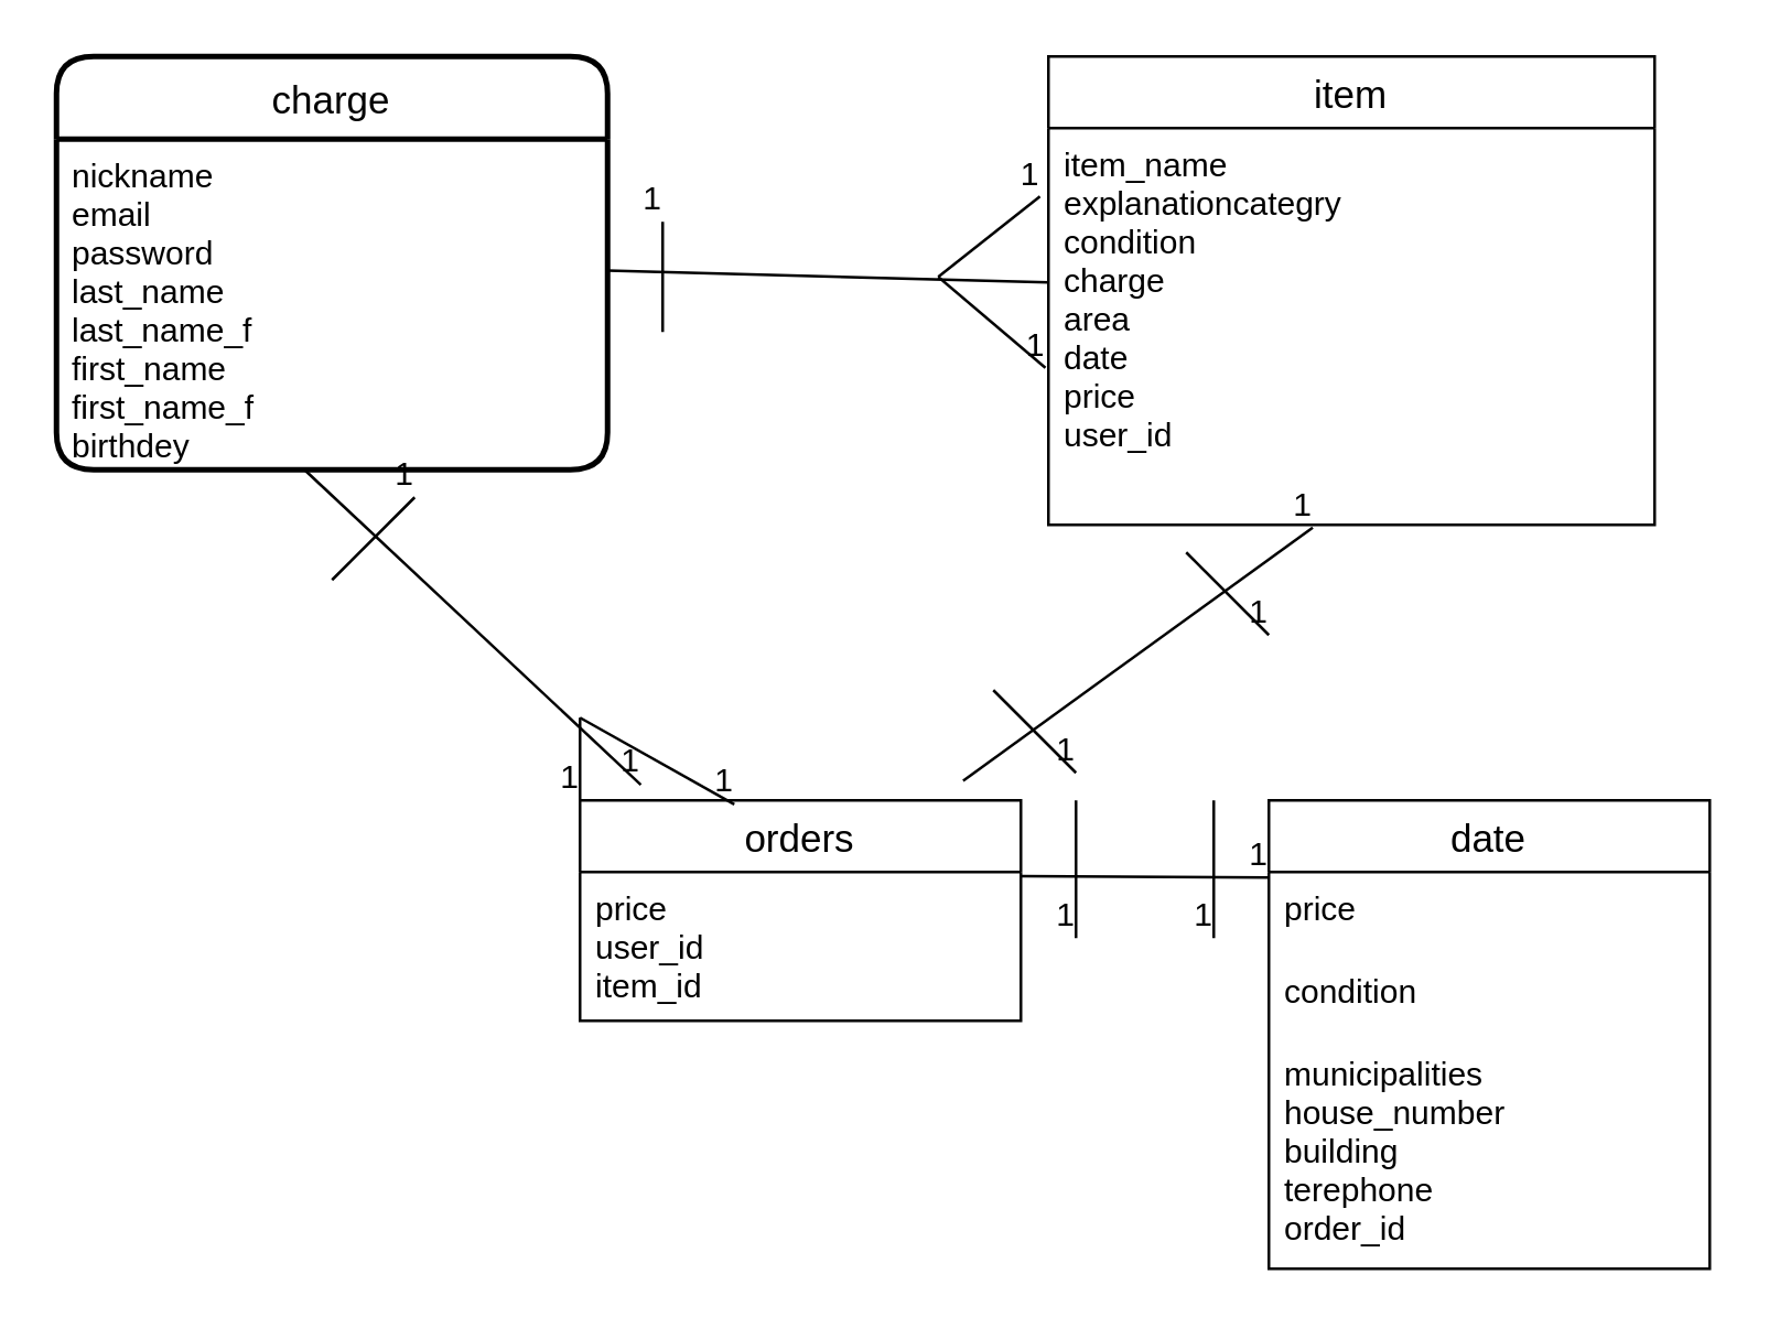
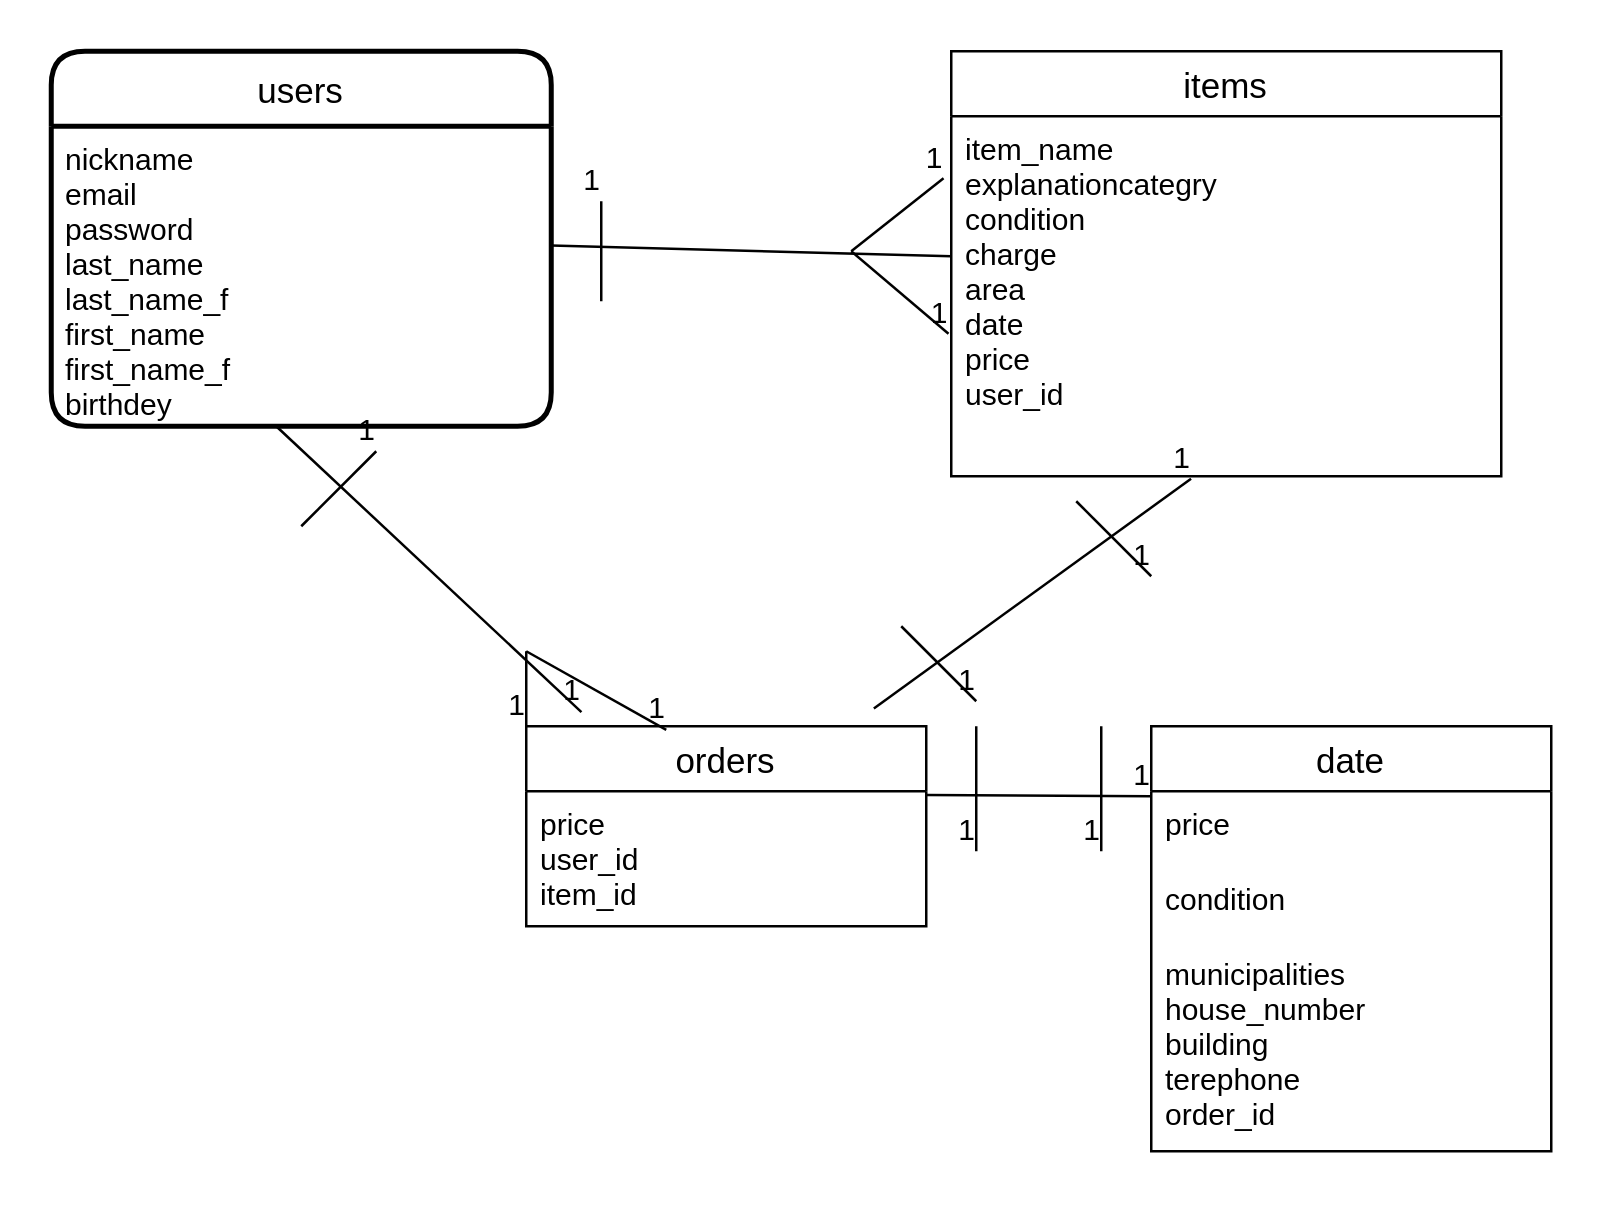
  <mxCell id="0" />
  <mxCell id="1" parent="0" />
  <mxCell id="2" style="edgeStyle=none;html=1;endArrow=none;" parent="1" source="3" target="5" edge="1"><mxGeometry relative="1" as="geometry"><mxPoint x="380" y="100" as="targetPoint" /></mxGeometry></mxCell>
- <mxCell id="3" value="charge" style="swimlane;childLayout=stackLayout;horizontal=1;startSize=30;horizontalStack=0;rounded=1;fontSize=14;fontStyle=0;strokeWidth=2;resizeParent=0;resizeLast=1;shadow=0;dashed=0;align=center;" parent="1" vertex="1"><mxGeometry x="20" y="20" width="200" height="150" as="geometry" /></mxCell>
+ <mxCell id="3" value="users" style="swimlane;childLayout=stackLayout;horizontal=1;startSize=30;horizontalStack=0;rounded=1;fontSize=14;fontStyle=0;strokeWidth=2;resizeParent=0;resizeLast=1;shadow=0;dashed=0;align=center;" parent="1" vertex="1"><mxGeometry x="20" y="20" width="200" height="150" as="geometry" /></mxCell>
  <mxCell id="4" value="nickname&#10;email&#10;password&#10;last_name&#10;last_name_f&#10;first_name&#10;first_name_f&#10;birthdey" style="align=left;strokeColor=none;fillColor=none;spacingLeft=4;fontSize=12;verticalAlign=top;resizable=0;rotatable=0;part=1;" parent="3" vertex="1"><mxGeometry y="30" width="200" height="120" as="geometry" /></mxCell>
- <mxCell id="5" value="item" style="swimlane;fontStyle=0;childLayout=stackLayout;horizontal=1;startSize=26;horizontalStack=0;resizeParent=1;resizeParentMax=0;resizeLast=0;collapsible=1;marginBottom=0;align=center;fontSize=14;" parent="1" vertex="1"><mxGeometry x="380" y="20" width="220" height="170" as="geometry" /></mxCell>
+ <mxCell id="5" value="items" style="swimlane;fontStyle=0;childLayout=stackLayout;horizontal=1;startSize=26;horizontalStack=0;resizeParent=1;resizeParentMax=0;resizeLast=0;collapsible=1;marginBottom=0;align=center;fontSize=14;" parent="1" vertex="1"><mxGeometry x="380" y="20" width="220" height="170" as="geometry" /></mxCell>
  <mxCell id="6" value="item_name&#10;explanationcategry&#10;condition&#10;charge&#10;area&#10;date&#10;price&#10;user_id" style="text;strokeColor=none;fillColor=none;spacingLeft=4;spacingRight=4;overflow=hidden;rotatable=0;points=[[0,0.5],[1,0.5]];portConstraint=eastwest;fontSize=12;" parent="5" vertex="1"><mxGeometry y="26" width="220" height="144" as="geometry" /></mxCell>
  <mxCell id="7" value="" style="endArrow=none;html=1;rounded=0;" parent="1" edge="1"><mxGeometry relative="1" as="geometry"><mxPoint x="240" y="120" as="sourcePoint" /><mxPoint x="240" y="80" as="targetPoint" /><Array as="points" /></mxGeometry></mxCell>
  <mxCell id="8" value="1" style="resizable=0;html=1;align=right;verticalAlign=bottom;" parent="7" connectable="0" vertex="1"><mxGeometry x="1" relative="1" as="geometry" /></mxCell>
  <mxCell id="9" value="" style="endArrow=none;html=1;rounded=0;entryX=-0.014;entryY=0.172;entryDx=0;entryDy=0;entryPerimeter=0;" parent="1" target="6" edge="1"><mxGeometry relative="1" as="geometry"><mxPoint x="340" y="100" as="sourcePoint" /><mxPoint x="340" y="70" as="targetPoint" /></mxGeometry></mxCell>
  <mxCell id="10" value="1" style="resizable=0;html=1;align=right;verticalAlign=bottom;" parent="9" connectable="0" vertex="1"><mxGeometry x="1" relative="1" as="geometry" /></mxCell>
  <mxCell id="11" value="" style="endArrow=none;html=1;rounded=0;entryX=-0.005;entryY=0.604;entryDx=0;entryDy=0;entryPerimeter=0;" parent="1" target="6" edge="1"><mxGeometry relative="1" as="geometry"><mxPoint x="340" y="100" as="sourcePoint" /><mxPoint x="430" y="210" as="targetPoint" /></mxGeometry></mxCell>
  <mxCell id="12" value="1" style="resizable=0;html=1;align=right;verticalAlign=bottom;" parent="11" connectable="0" vertex="1"><mxGeometry x="1" relative="1" as="geometry" /></mxCell>
  <mxCell id="13" value="orders" style="swimlane;fontStyle=0;childLayout=stackLayout;horizontal=1;startSize=26;horizontalStack=0;resizeParent=1;resizeParentMax=0;resizeLast=0;collapsible=1;marginBottom=0;align=center;fontSize=14;" parent="1" vertex="1"><mxGeometry x="210" y="290" width="160" height="80" as="geometry" /></mxCell>
  <mxCell id="14" value="price&#10;user_id&#10;item_id" style="text;strokeColor=none;fillColor=none;spacingLeft=4;spacingRight=4;overflow=hidden;rotatable=0;points=[[0,0.5],[1,0.5]];portConstraint=eastwest;fontSize=12;" parent="13" vertex="1"><mxGeometry y="26" width="160" height="54" as="geometry" /></mxCell>
  <mxCell id="15" value="date" style="swimlane;fontStyle=0;childLayout=stackLayout;horizontal=1;startSize=26;horizontalStack=0;resizeParent=1;resizeParentMax=0;resizeLast=0;collapsible=1;marginBottom=0;align=center;fontSize=14;" parent="1" vertex="1"><mxGeometry x="460" y="290" width="160" height="170" as="geometry" /></mxCell>
  <mxCell id="16" value="price" style="text;strokeColor=none;fillColor=none;spacingLeft=4;spacingRight=4;overflow=hidden;rotatable=0;points=[[0,0.5],[1,0.5]];portConstraint=eastwest;fontSize=12;" parent="15" vertex="1"><mxGeometry y="26" width="160" height="30" as="geometry" /></mxCell>
  <mxCell id="17" value="condition" style="text;strokeColor=none;fillColor=none;spacingLeft=4;spacingRight=4;overflow=hidden;rotatable=0;points=[[0,0.5],[1,0.5]];portConstraint=eastwest;fontSize=12;" parent="15" vertex="1"><mxGeometry y="56" width="160" height="30" as="geometry" /></mxCell>
  <mxCell id="18" value="municipalities&#10;house_number&#10;building&#10;terephone&#10;order_id" style="text;strokeColor=none;fillColor=none;spacingLeft=4;spacingRight=4;overflow=hidden;rotatable=0;points=[[0,0.5],[1,0.5]];portConstraint=eastwest;fontSize=12;" parent="15" vertex="1"><mxGeometry y="86" width="160" height="84" as="geometry" /></mxCell>
  <mxCell id="19" value="" style="endArrow=none;html=1;rounded=0;entryX=0.436;entryY=1.007;entryDx=0;entryDy=0;entryPerimeter=0;exitX=0.869;exitY=-0.089;exitDx=0;exitDy=0;exitPerimeter=0;" parent="1" source="13" target="6" edge="1"><mxGeometry relative="1" as="geometry"><mxPoint x="270" y="210" as="sourcePoint" /><mxPoint x="430" y="210" as="targetPoint" /></mxGeometry></mxCell>
  <mxCell id="20" value="1" style="resizable=0;html=1;align=right;verticalAlign=bottom;" parent="19" connectable="0" vertex="1"><mxGeometry x="1" relative="1" as="geometry" /></mxCell>
  <mxCell id="21" value="" style="endArrow=none;html=1;rounded=0;exitX=0.45;exitY=1;exitDx=0;exitDy=0;exitPerimeter=0;entryX=0.138;entryY=-0.071;entryDx=0;entryDy=0;entryPerimeter=0;" parent="1" source="4" target="13" edge="1"><mxGeometry relative="1" as="geometry"><mxPoint x="270" y="210" as="sourcePoint" /><mxPoint x="430" y="210" as="targetPoint" /></mxGeometry></mxCell>
  <mxCell id="22" value="1" style="resizable=0;html=1;align=right;verticalAlign=bottom;" parent="21" connectable="0" vertex="1"><mxGeometry x="1" relative="1" as="geometry" /></mxCell>
  <mxCell id="23" value="" style="endArrow=none;html=1;rounded=0;" parent="1" edge="1"><mxGeometry relative="1" as="geometry"><mxPoint x="430" y="200" as="sourcePoint" /><mxPoint x="460" y="230" as="targetPoint" /></mxGeometry></mxCell>
  <mxCell id="24" value="1" style="resizable=0;html=1;align=right;verticalAlign=bottom;" parent="23" connectable="0" vertex="1"><mxGeometry x="1" relative="1" as="geometry" /></mxCell>
  <mxCell id="25" value="" style="endArrow=none;html=1;rounded=0;" parent="1" edge="1"><mxGeometry relative="1" as="geometry"><mxPoint x="120" y="210" as="sourcePoint" /><mxPoint x="150" y="180" as="targetPoint" /></mxGeometry></mxCell>
  <mxCell id="26" value="1" style="resizable=0;html=1;align=right;verticalAlign=bottom;" parent="25" connectable="0" vertex="1"><mxGeometry x="1" relative="1" as="geometry" /></mxCell>
  <mxCell id="27" value="" style="endArrow=none;html=1;rounded=0;entryX=0;entryY=0;entryDx=0;entryDy=0;" parent="1" target="13" edge="1"><mxGeometry relative="1" as="geometry"><mxPoint x="210" y="260" as="sourcePoint" /><mxPoint x="430" y="210" as="targetPoint" /></mxGeometry></mxCell>
  <mxCell id="28" value="1" style="resizable=0;html=1;align=right;verticalAlign=bottom;" parent="27" connectable="0" vertex="1"><mxGeometry x="1" relative="1" as="geometry" /></mxCell>
  <mxCell id="29" value="" style="endArrow=none;html=1;rounded=0;entryX=0.35;entryY=0.018;entryDx=0;entryDy=0;entryPerimeter=0;" parent="1" target="13" edge="1"><mxGeometry relative="1" as="geometry"><mxPoint x="210" y="260" as="sourcePoint" /><mxPoint x="430" y="210" as="targetPoint" /></mxGeometry></mxCell>
  <mxCell id="30" value="1" style="resizable=0;html=1;align=right;verticalAlign=bottom;" parent="29" connectable="0" vertex="1"><mxGeometry x="1" relative="1" as="geometry" /></mxCell>
  <mxCell id="31" value="" style="endArrow=none;html=1;rounded=0;" parent="1" edge="1"><mxGeometry relative="1" as="geometry"><mxPoint x="360" y="250" as="sourcePoint" /><mxPoint x="390" y="280" as="targetPoint" /></mxGeometry></mxCell>
  <mxCell id="32" value="1" style="resizable=0;html=1;align=right;verticalAlign=bottom;" parent="31" connectable="0" vertex="1"><mxGeometry x="1" relative="1" as="geometry" /></mxCell>
  <mxCell id="33" value="" style="endArrow=none;html=1;rounded=0;" parent="1" edge="1"><mxGeometry relative="1" as="geometry"><mxPoint x="370" y="317.5" as="sourcePoint" /><mxPoint x="460" y="318" as="targetPoint" /></mxGeometry></mxCell>
  <mxCell id="34" value="1" style="resizable=0;html=1;align=right;verticalAlign=bottom;" parent="33" connectable="0" vertex="1"><mxGeometry x="1" relative="1" as="geometry" /></mxCell>
  <mxCell id="35" value="" style="endArrow=none;html=1;rounded=0;" parent="1" edge="1"><mxGeometry relative="1" as="geometry"><mxPoint x="390" y="290" as="sourcePoint" /><mxPoint x="390" y="340" as="targetPoint" /></mxGeometry></mxCell>
  <mxCell id="36" value="1" style="resizable=0;html=1;align=right;verticalAlign=bottom;" parent="35" connectable="0" vertex="1"><mxGeometry x="1" relative="1" as="geometry" /></mxCell>
  <mxCell id="37" value="" style="endArrow=none;html=1;rounded=0;" parent="1" edge="1"><mxGeometry relative="1" as="geometry"><mxPoint x="440" y="290" as="sourcePoint" /><mxPoint x="440" y="340" as="targetPoint" /></mxGeometry></mxCell>
  <mxCell id="38" value="1" style="resizable=0;html=1;align=right;verticalAlign=bottom;" parent="37" connectable="0" vertex="1"><mxGeometry x="1" relative="1" as="geometry" /></mxCell>
